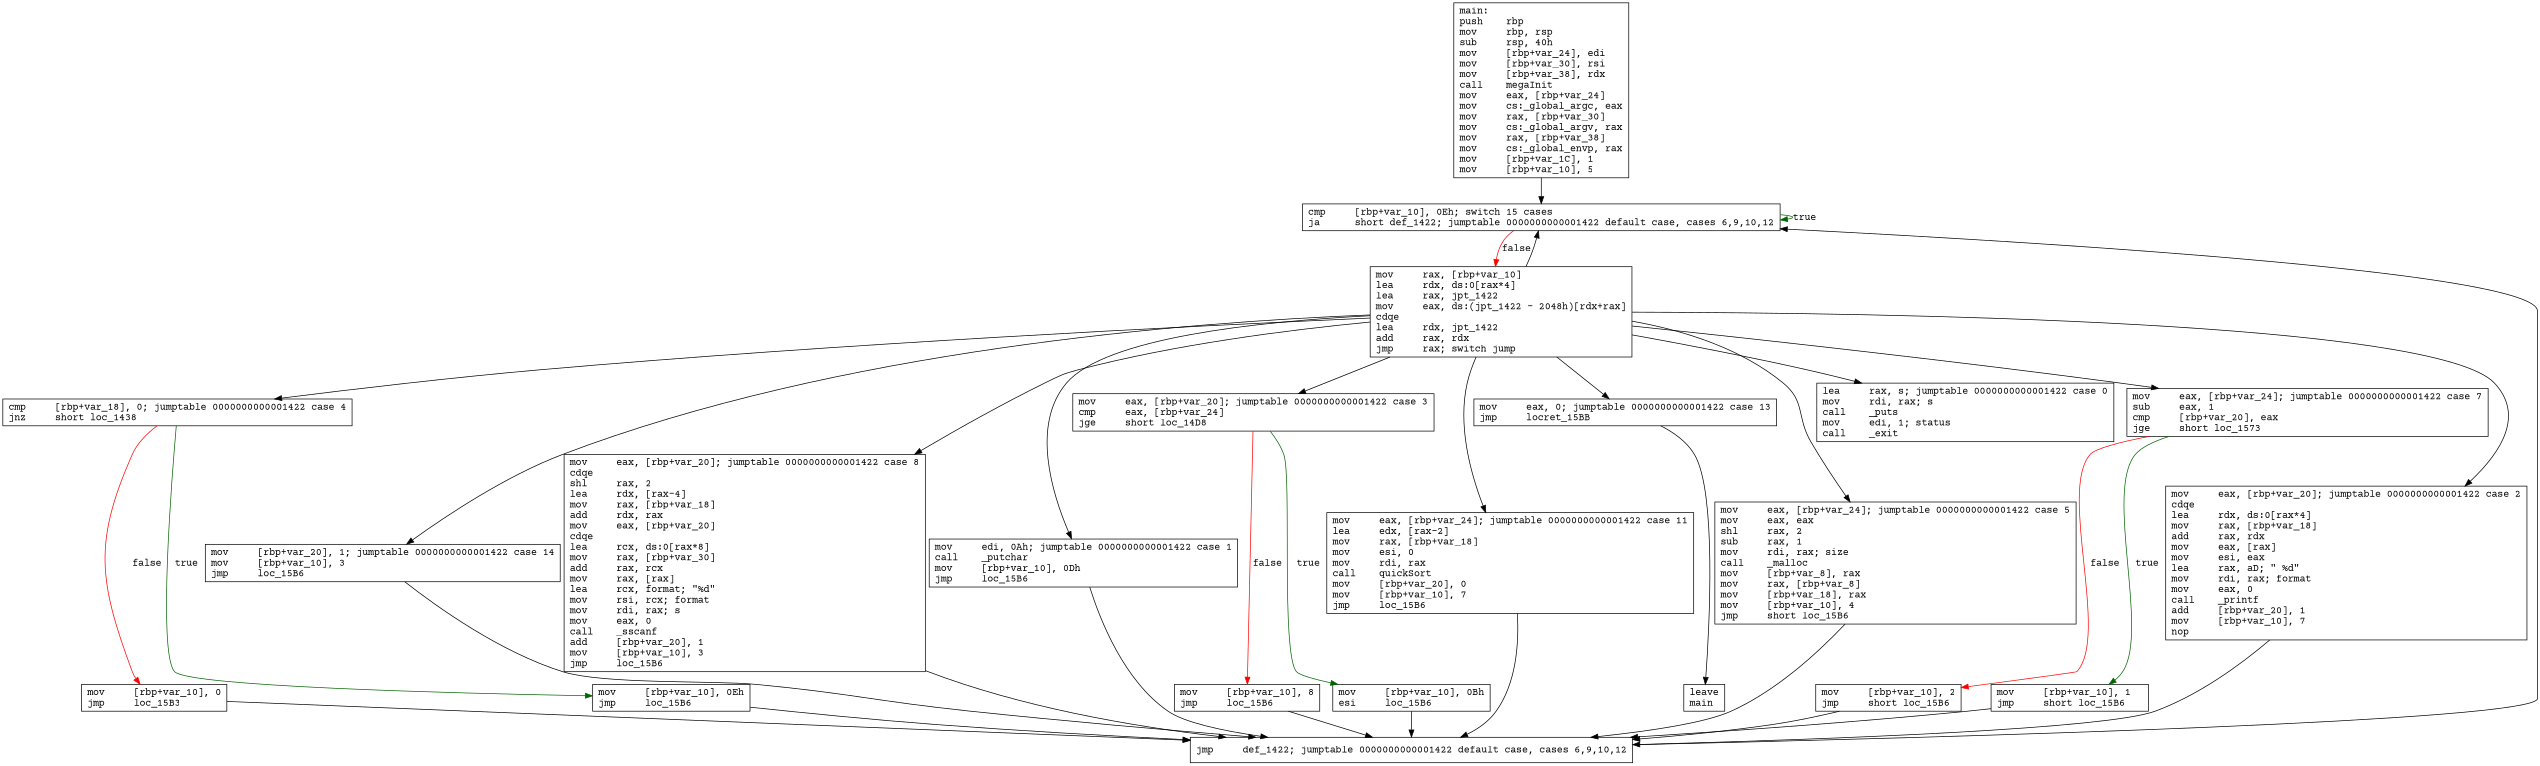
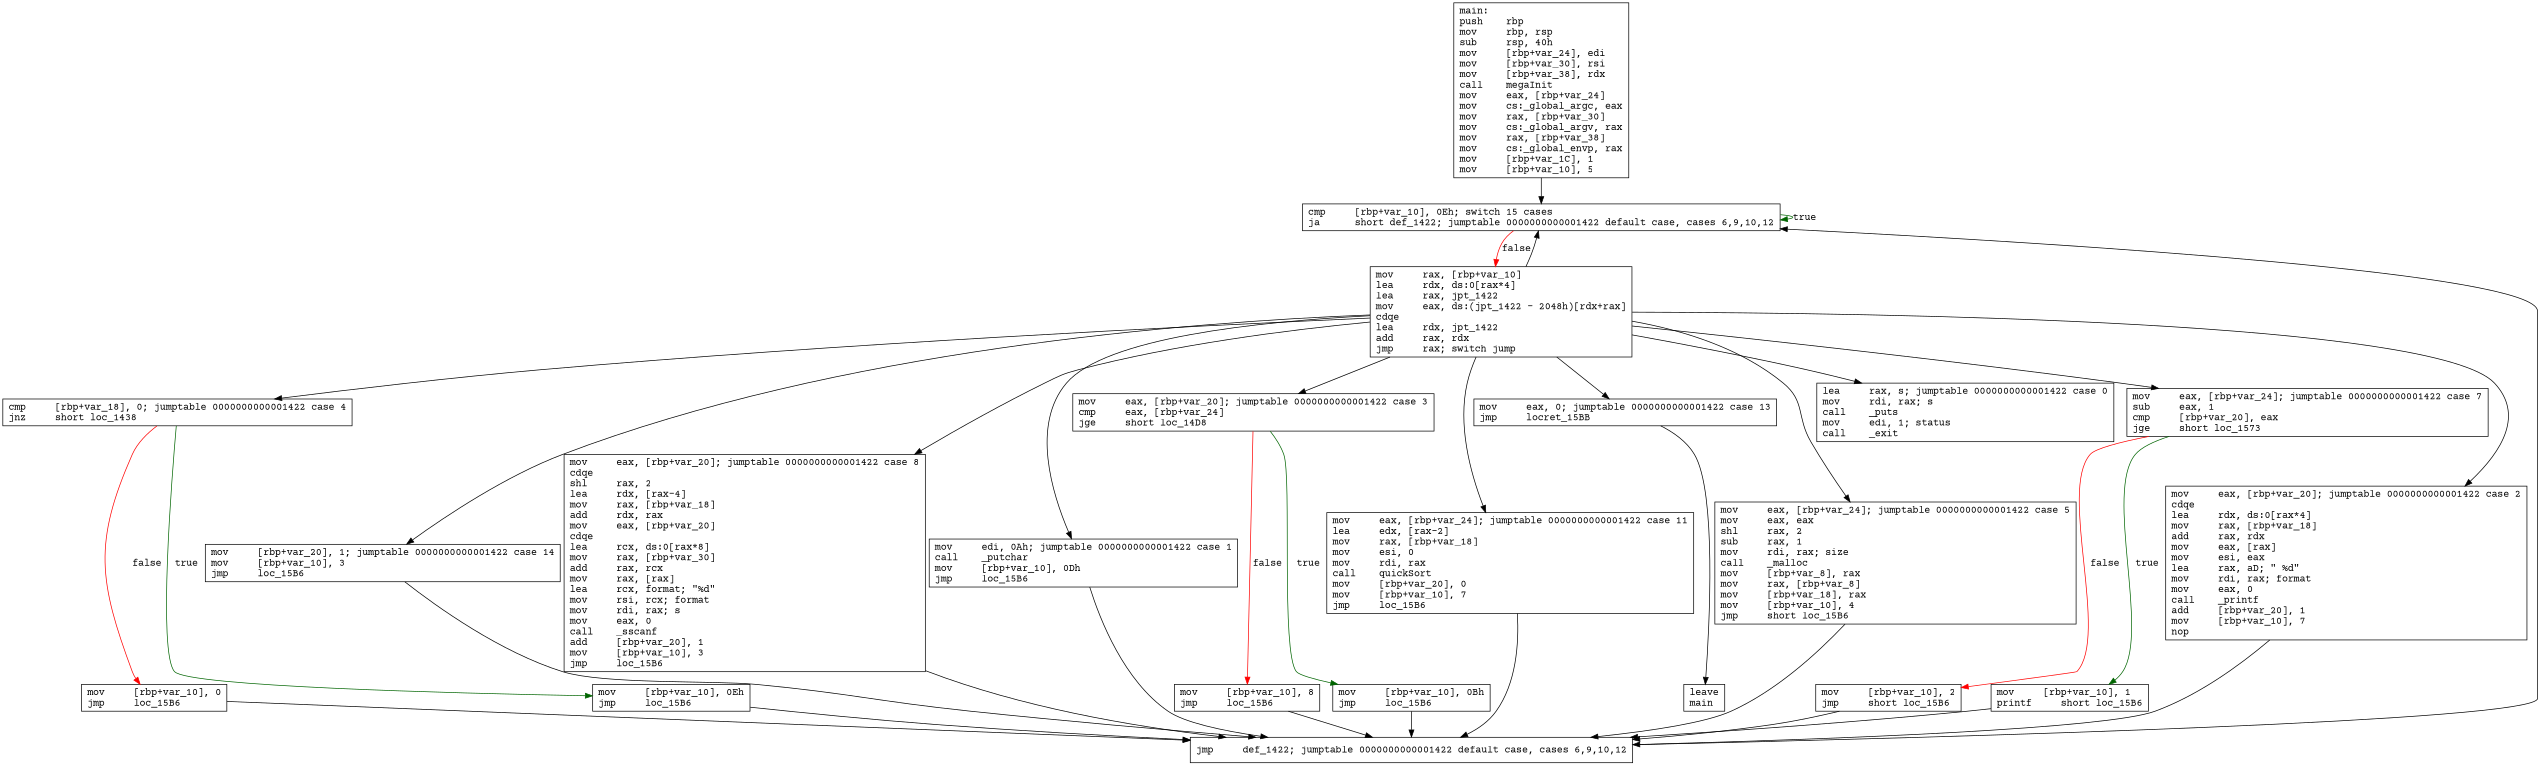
  digraph {
    fontname="Courier Prime"
    node [fontname="Courier Prime" shape=box]
    edge [fontname="Courier Prime"]
    n1 [label="main:\lpush    rbp\lmov     rbp, rsp\lsub     rsp, 40h\lmov     [rbp+var_24], edi\lmov     [rbp+var_30], rsi\lmov     [rbp+var_38], rdx\lcall    megaInit\lmov     eax, [rbp+var_24]\lmov     cs:_global_argc, eax\lmov     rax, [rbp+var_30]\lmov     cs:_global_argv, rax\lmov     rax, [rbp+var_38]\lmov     cs:_global_envp, rax\lmov     [rbp+var_1C], 1\lmov     [rbp+var_10], 5\l"]
    n2 [label="cmp     [rbp+var_10], 0Eh; switch 15 cases\lja      short def_1422; jumptable 0000000000001422 default case, cases 6,9,10,12\l"]
    n3 [label="mov     rax, [rbp+var_10]\llea     rdx, ds:0[rax*4]\llea     rax, jpt_1422\lmov     eax, ds:(jpt_1422 - 2048h)[rdx+rax]\lcdqe\llea     rdx, jpt_1422\ladd     rax, rdx\ljmp     rax; switch jump\l"]
    n4 [label="cmp     [rbp+var_18], 0; jumptable 0000000000001422 case 4\ljnz     short loc_1438\l"]
    n5 [label="mov     [rbp+var_20], 1; jumptable 0000000000001422 case 14\lmov     [rbp+var_10], 3\ljmp     loc_15B6\l"]
    n6 [label="mov     eax, [rbp+var_20]; jumptable 0000000000001422 case 8\lcdqe\lshl     rax, 2\llea     rdx, [rax-4]\lmov     rax, [rbp+var_18]\ladd     rdx, rax\lmov     eax, [rbp+var_20]\lcdqe\llea     rcx, ds:0[rax*8]\lmov     rax, [rbp+var_30]\ladd     rax, rcx\lmov     rax, [rax]\llea     rcx, format; \"%d\"\lmov     rsi, rcx; format\lmov     rdi, rax; s\lmov     eax, 0\lcall    _sscanf\ladd     [rbp+var_20], 1\lmov     [rbp+var_10], 3\ljmp     loc_15B6\l"]
    n7 [label="mov     edi, 0Ah; jumptable 0000000000001422 case 1\lcall    _putchar\lmov     [rbp+var_10], 0Dh\ljmp     loc_15B6\l"]
    n8 [label="mov     eax, [rbp+var_20]; jumptable 0000000000001422 case 3\lcmp     eax, [rbp+var_24]\ljge     short loc_14D8\l"]
    n9 [label="mov     eax, [rbp+var_24]; jumptable 0000000000001422 case 11\llea     edx, [rax-2]\lmov     rax, [rbp+var_18]\lmov     esi, 0\lmov     rdi, rax\lcall    quickSort\lmov     [rbp+var_20], 0\lmov     [rbp+var_10], 7\ljmp     loc_15B6\l"]
    n10 [label="mov     eax, 0; jumptable 0000000000001422 case 13\ljmp     locret_15BB\l"]
    n11 [label="mov     eax, [rbp+var_24]; jumptable 0000000000001422 case 5\lmov     eax, eax\lshl     rax, 2\lsub     rax, 1\lmov     rdi, rax; size\lcall    _malloc\lmov     [rbp+var_8], rax\lmov     rax, [rbp+var_8]\lmov     [rbp+var_18], rax\lmov     [rbp+var_10], 4\ljmp     short loc_15B6\l"]
    n12 [label="lea     rax, s; jumptable 0000000000001422 case 0\lmov     rdi, rax; s\lcall    _puts\lmov     edi, 1; status\lcall    _exit\l"]
    n13 [label="mov     eax, [rbp+var_24]; jumptable 0000000000001422 case 7\lsub     eax, 1\lcmp     [rbp+var_20], eax\ljge     short loc_1573\l"]
    n14 [label="mov     eax, [rbp+var_20]; jumptable 0000000000001422 case 2\lcdqe\llea     rdx, ds:0[rax*4]\lmov     rax, [rbp+var_18]\ladd     rax, rdx\lmov     eax, [rax]\lmov     esi, eax\llea     rax, aD; \" %d\"\lmov     rdi, rax; format\lmov     eax, 0\lcall    _printf\ladd     [rbp+var_20], 1\lmov     [rbp+var_10], 7\lnop\l"]
-   n15 [label="mov     [rbp+var_10], 0\ljmp     loc_15B3\l"]
+   n15 [label="mov     [rbp+var_10], 0\ljmp     loc_15B6\l"]
    n16 [label="mov     [rbp+var_10], 0Eh\ljmp     loc_15B6\l"]
    n17 [label="jmp     def_1422; jumptable 0000000000001422 default case, cases 6,9,10,12\l"]
    n18 [label="mov     [rbp+var_10], 8\ljmp     loc_15B6\l"]
-   n19 [label="mov     [rbp+var_10], 0Bh\lesi     loc_15B6\l"]
+   n19 [label="mov     [rbp+var_10], 0Bh\ljmp     loc_15B6\l"]
    n20 [label="leave\lmain\l"]
    n21 [label="mov     [rbp+var_10], 2\ljmp     short loc_15B6\l"]
-   n22 [label="mov     [rbp+var_10], 1\ljmp     short loc_15B6\l"]
+   n22 [label="mov     [rbp+var_10], 1\lprintf     short loc_15B6\l"]
    n1 -> n2
    n2 -> n2 [color=darkgreen label=true]
    n2 -> n3 [color=red label=false]
    n3 -> n2
    n3 -> n4
    n3 -> n5
    n3 -> n6
    n3 -> n7
    n3 -> n8
    n3 -> n9
    n3 -> n10
    n3 -> n11
    n3 -> n12
    n3 -> n13
    n3 -> n14
    n4 -> n15 [color=red label=false]
    n4 -> n16 [color=darkgreen label=true]
    n5 -> n17
    n6 -> n17
    n7 -> n17
    n8 -> n18 [color=red label=false]
    n8 -> n19 [color=darkgreen label=true]
    n9 -> n17
    n10 -> n20
    n11 -> n17
    n13 -> n21 [color=red label=false]
    n13 -> n22 [color=darkgreen label=true]
    n14 -> n17
    n15 -> n17
    n16 -> n17
    n17 -> n2
    n18 -> n17
    n19 -> n17
    n21 -> n17
    n22 -> n17
  }
